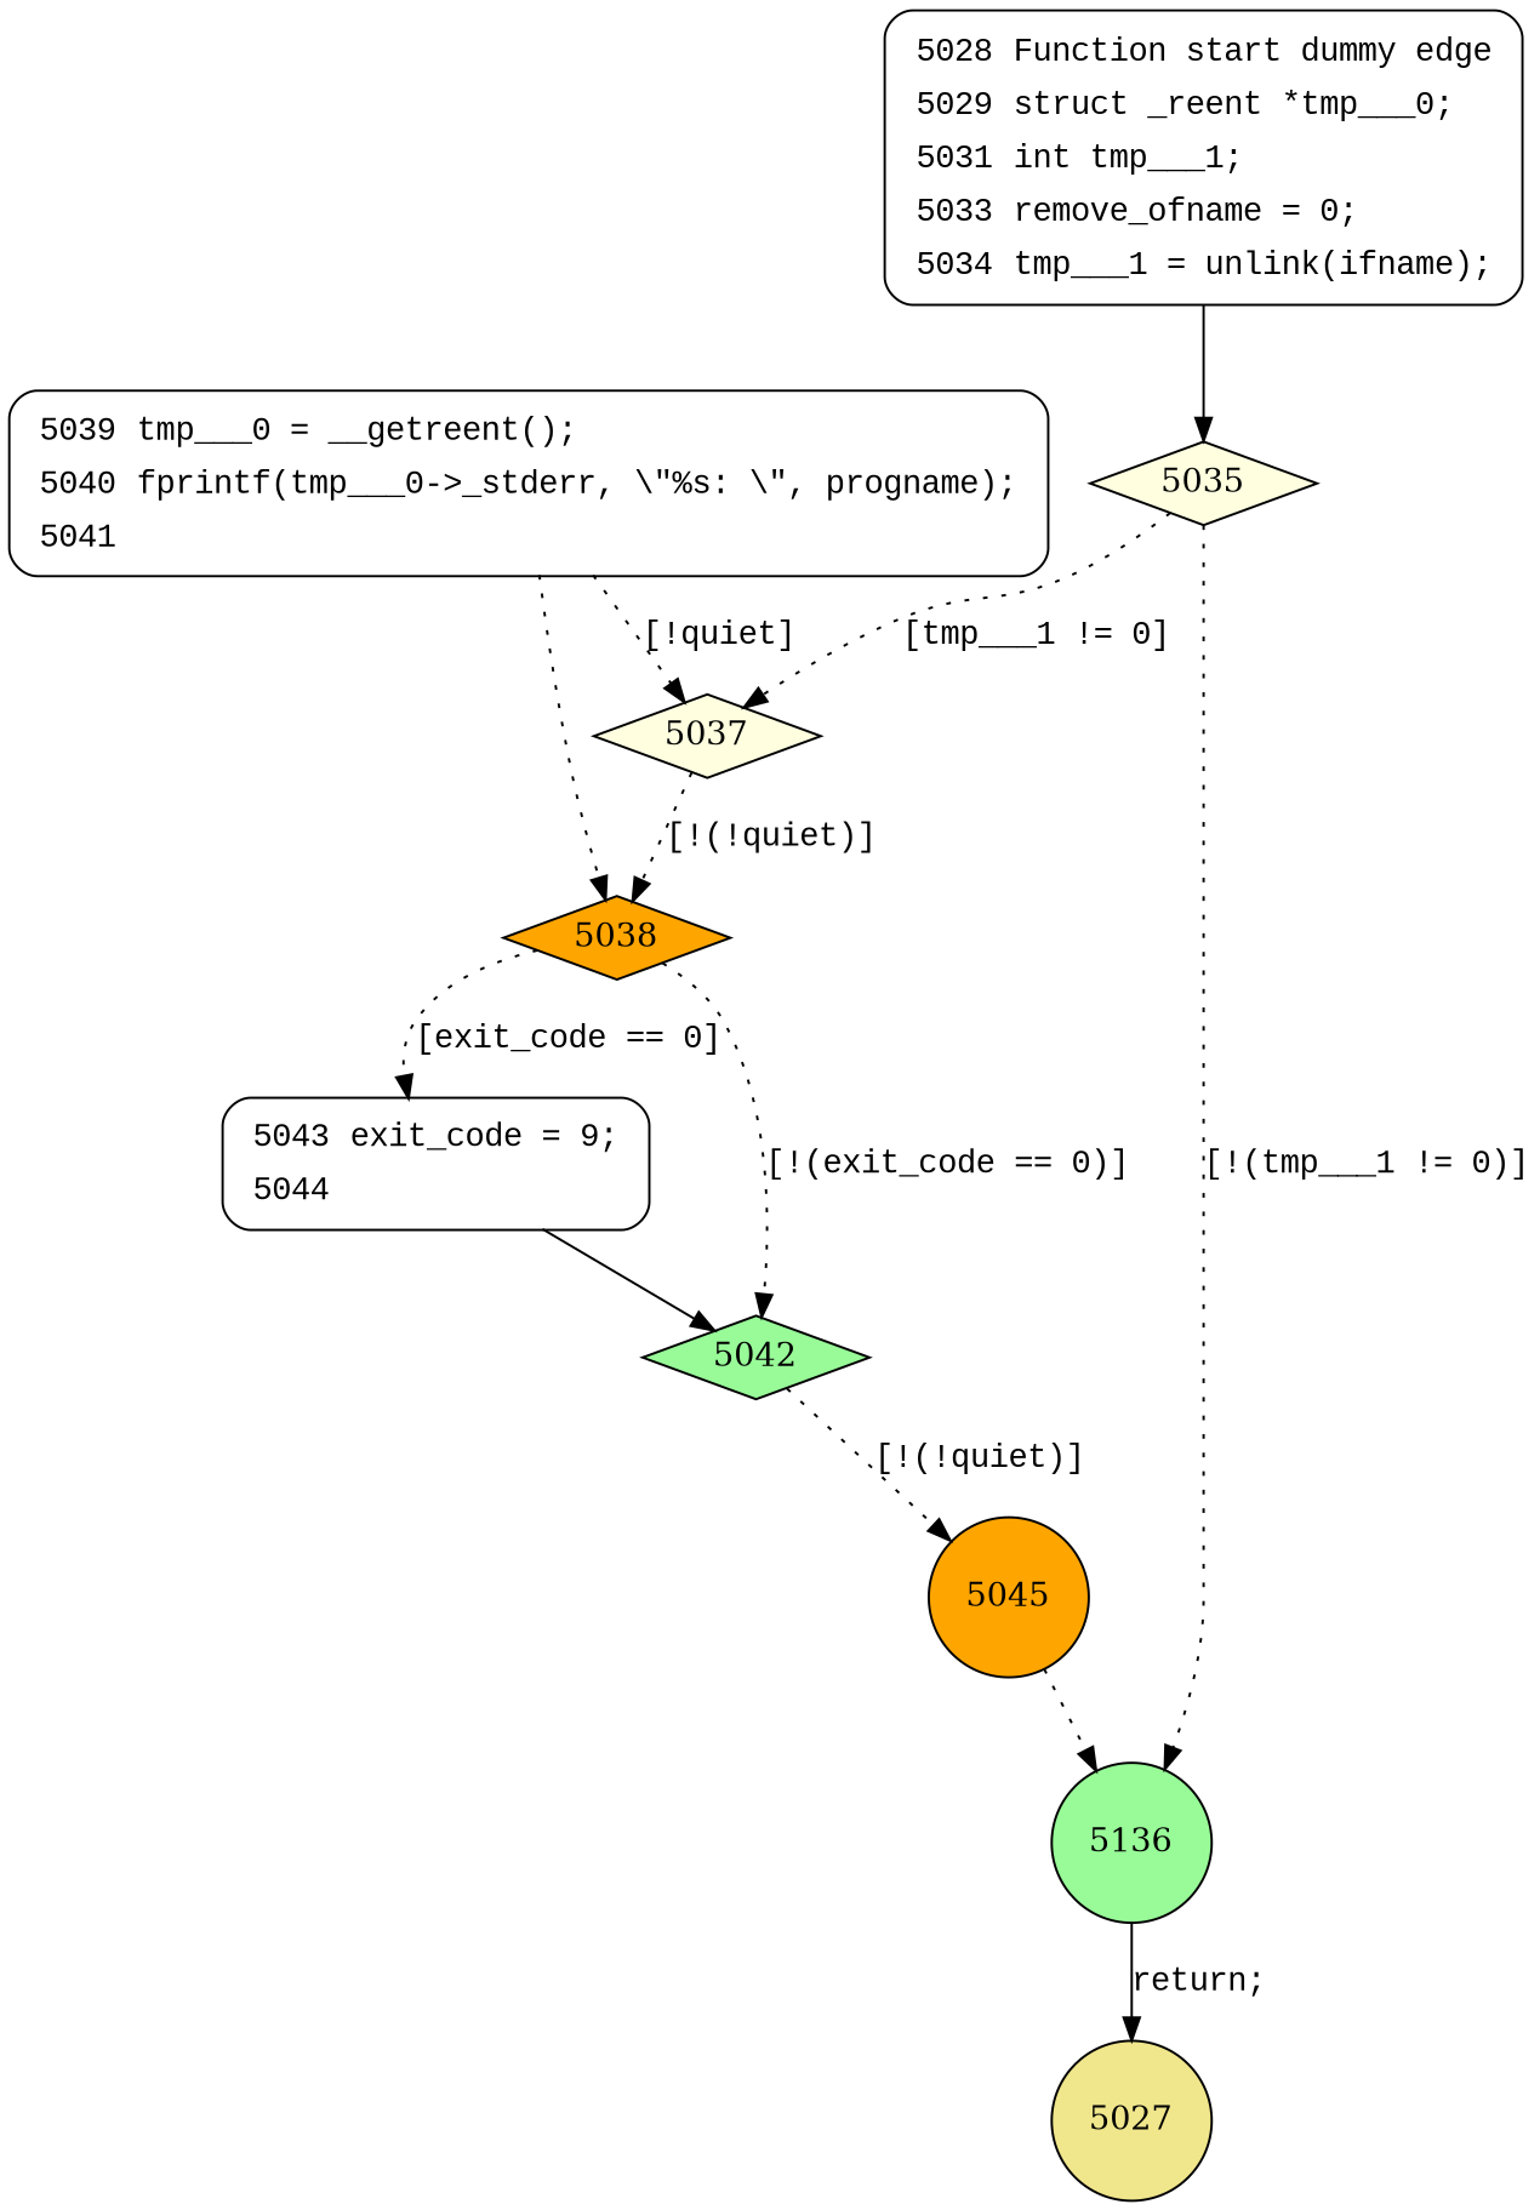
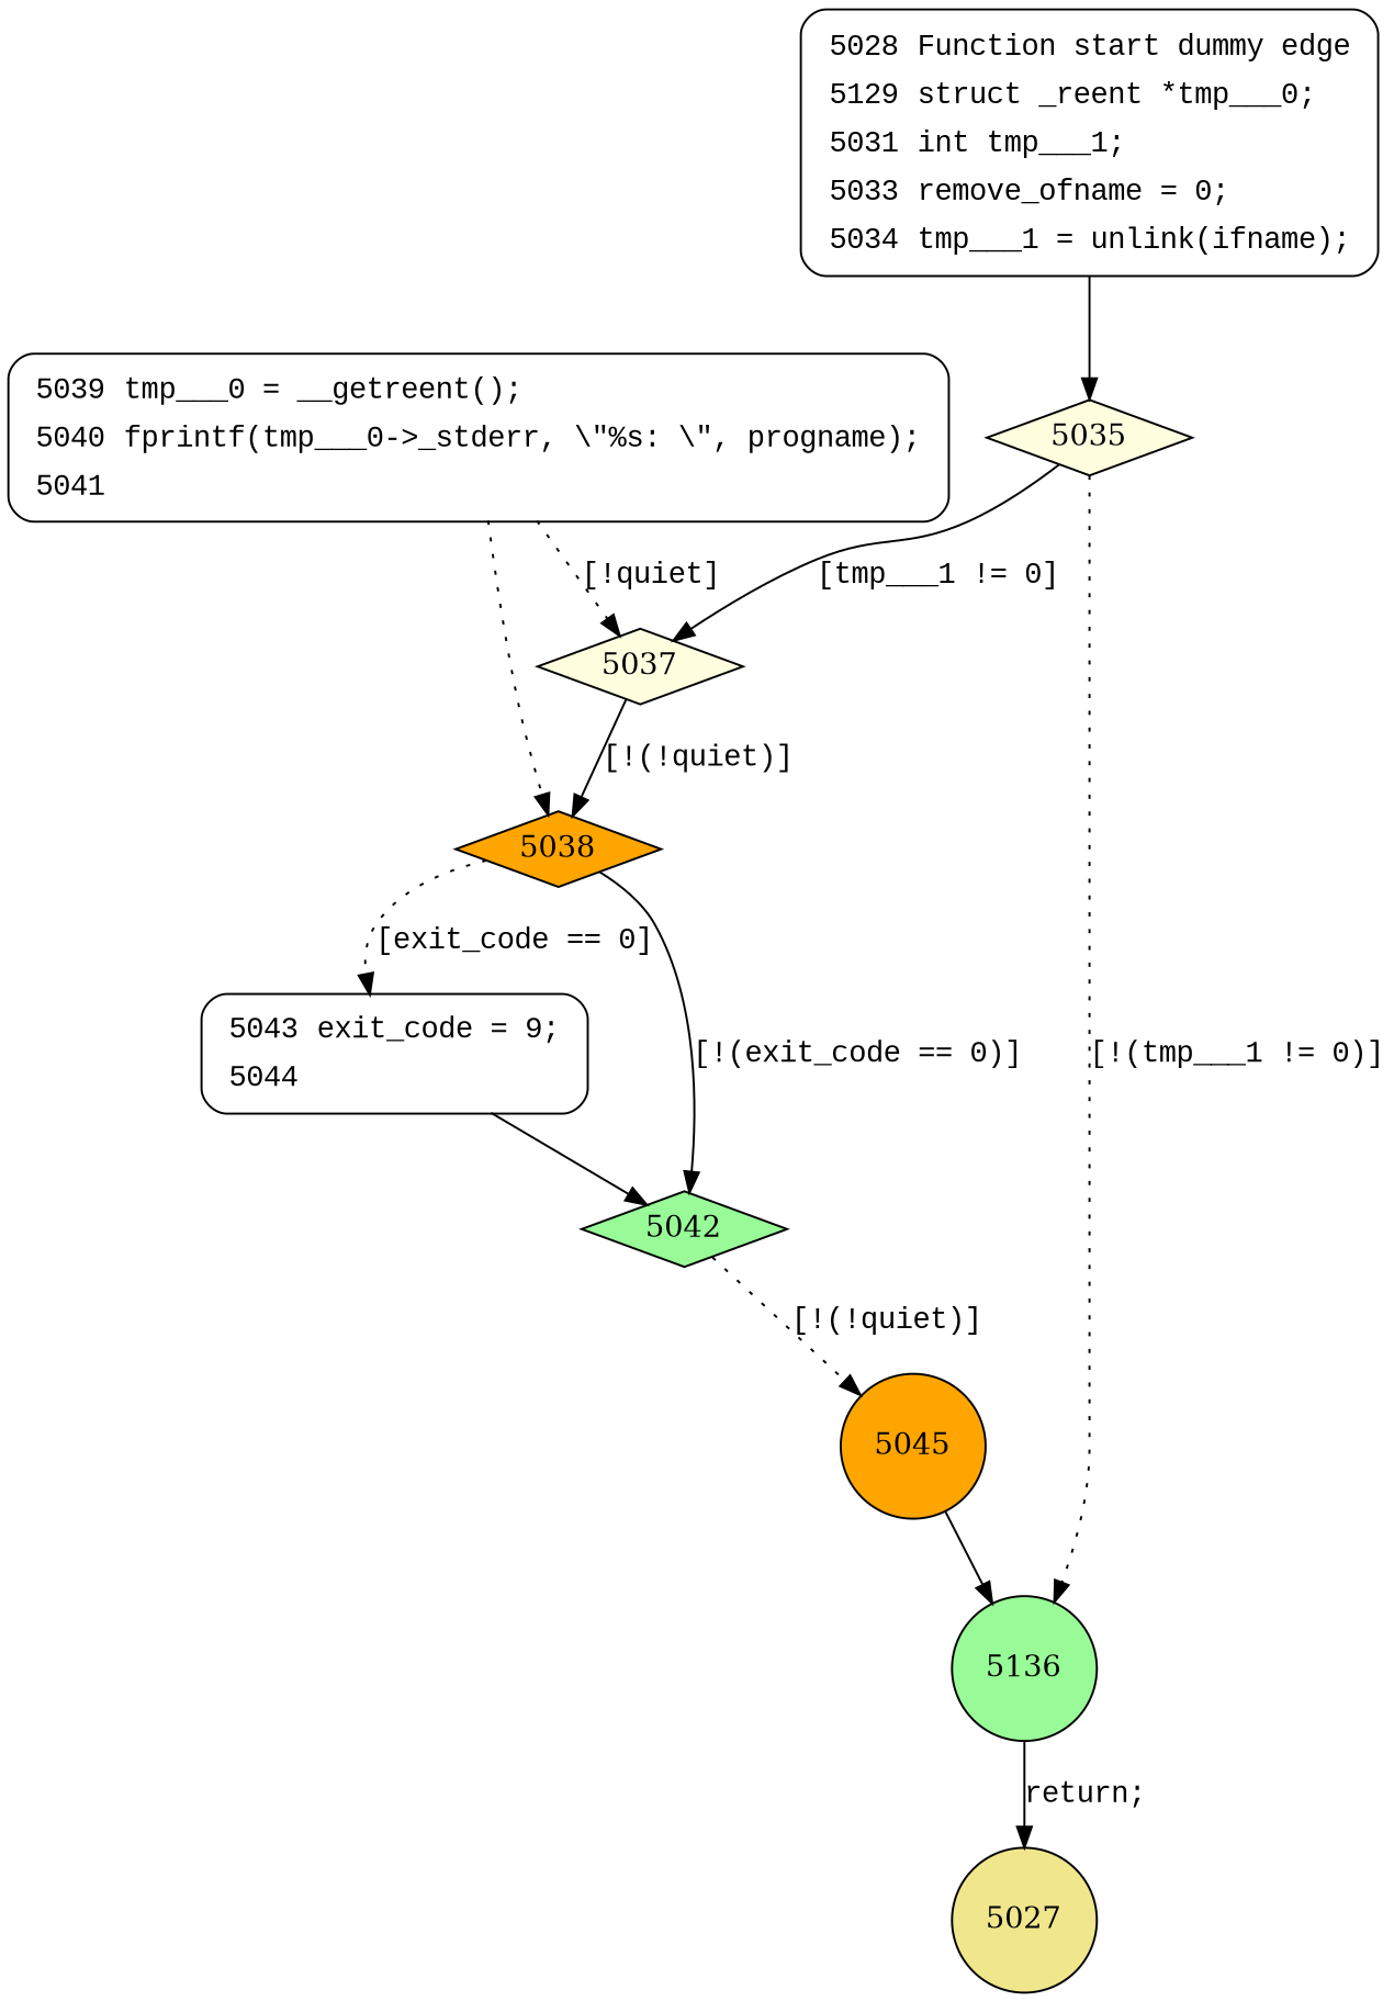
  digraph {
    node [fillcolor=white shape=diamond style=filled]
    edge [fontname="Courier New" style=dotted]
    5035 [fillcolor=lightyellow]
    n2 [fillcolor=palegreen label=5136 shape=circle]
    5037 [fillcolor=lightyellow]
    5027 [fillcolor=khaki shape=circle]
    5038 [fillcolor=orange]
    5042 [fillcolor=palegreen]
    n7 [fontname="Courier New" label=<<table border="0" cellborder="0" cellpadding="3" bgcolor="white"><tr><td align="right">5043</td><td align="left">exit_code = 9;</td></tr><tr><td align="right">5044</td><td align="left"></td></tr></table>> penwidth=1 shape=Mrecord style="filled,bold"]
    n8 [fontname="Courier New" label=<<table border="0" cellborder="0" cellpadding="3" bgcolor="white"><tr><td align="right">5039</td><td align="left">tmp___0 = __getreent();</td></tr><tr><td align="right">5040</td><td align="left">fprintf(tmp___0-&gt;_stderr, \"%s: \", progname);</td></tr><tr><td align="right">5041</td><td align="left"></td></tr></table>> penwidth=1 shape=Mrecord style="filled,bold"]
    5045 [fillcolor=orange shape=circle]
-   n10 [fontname="Courier New" label=<<table border="0" cellborder="0" cellpadding="3" bgcolor="white"><tr><td align="right">5028</td><td align="left">Function start dummy edge</td></tr><tr><td align="right">5029</td><td align="left">struct _reent *tmp___0;</td></tr><tr><td align="right">5031</td><td align="left">int tmp___1;</td></tr><tr><td align="right">5033</td><td align="left">remove_ofname = 0;</td></tr><tr><td align="right">5034</td><td align="left">tmp___1 = unlink(ifname);</td></tr></table>> penwidth=1 shape=Mrecord style="filled,bold"]
+   n10 [fontname="Courier New" label=<<table border="0" cellborder="0" cellpadding="3" bgcolor="white"><tr><td align="right">5028</td><td align="left">Function start dummy edge</td></tr><tr><td align="right">5129</td><td align="left">struct _reent *tmp___0;</td></tr><tr><td align="right">5031</td><td align="left">int tmp___1;</td></tr><tr><td align="right">5033</td><td align="left">remove_ofname = 0;</td></tr><tr><td align="right">5034</td><td align="left">tmp___1 = unlink(ifname);</td></tr></table>> penwidth=1 shape=Mrecord style="filled,bold"]
    5035 -> n2 [label="[!(tmp___1 != 0)]"]
-   5035 -> 5037 [label="[tmp___1 != 0]"]
+   5035 -> 5037 [label="[tmp___1 != 0]" style=solid]
    n2 -> 5027 [label="return;" style=solid]
-   5037 -> 5038 [label="[!(!quiet)]"]
-   5038 -> 5042 [label="[!(exit_code == 0)]"]
+   5037 -> 5038 [label="[!(!quiet)]" style=solid]
+   5038 -> 5042 [label="[!(exit_code == 0)]" style=solid]
    5038 -> n7 [label="[exit_code == 0]"]
    5042 -> 5045 [label="[!(!quiet)]"]
    n7 -> 5042 [style=solid fontname=""]
    n8 -> 5037 [label="[!quiet]"]
    n8 -> 5038 [fontname=""]
-   5045 -> n2
+   5045 -> n2 [style=solid]
    n10 -> 5035 [style=solid fontname=""]
  }
